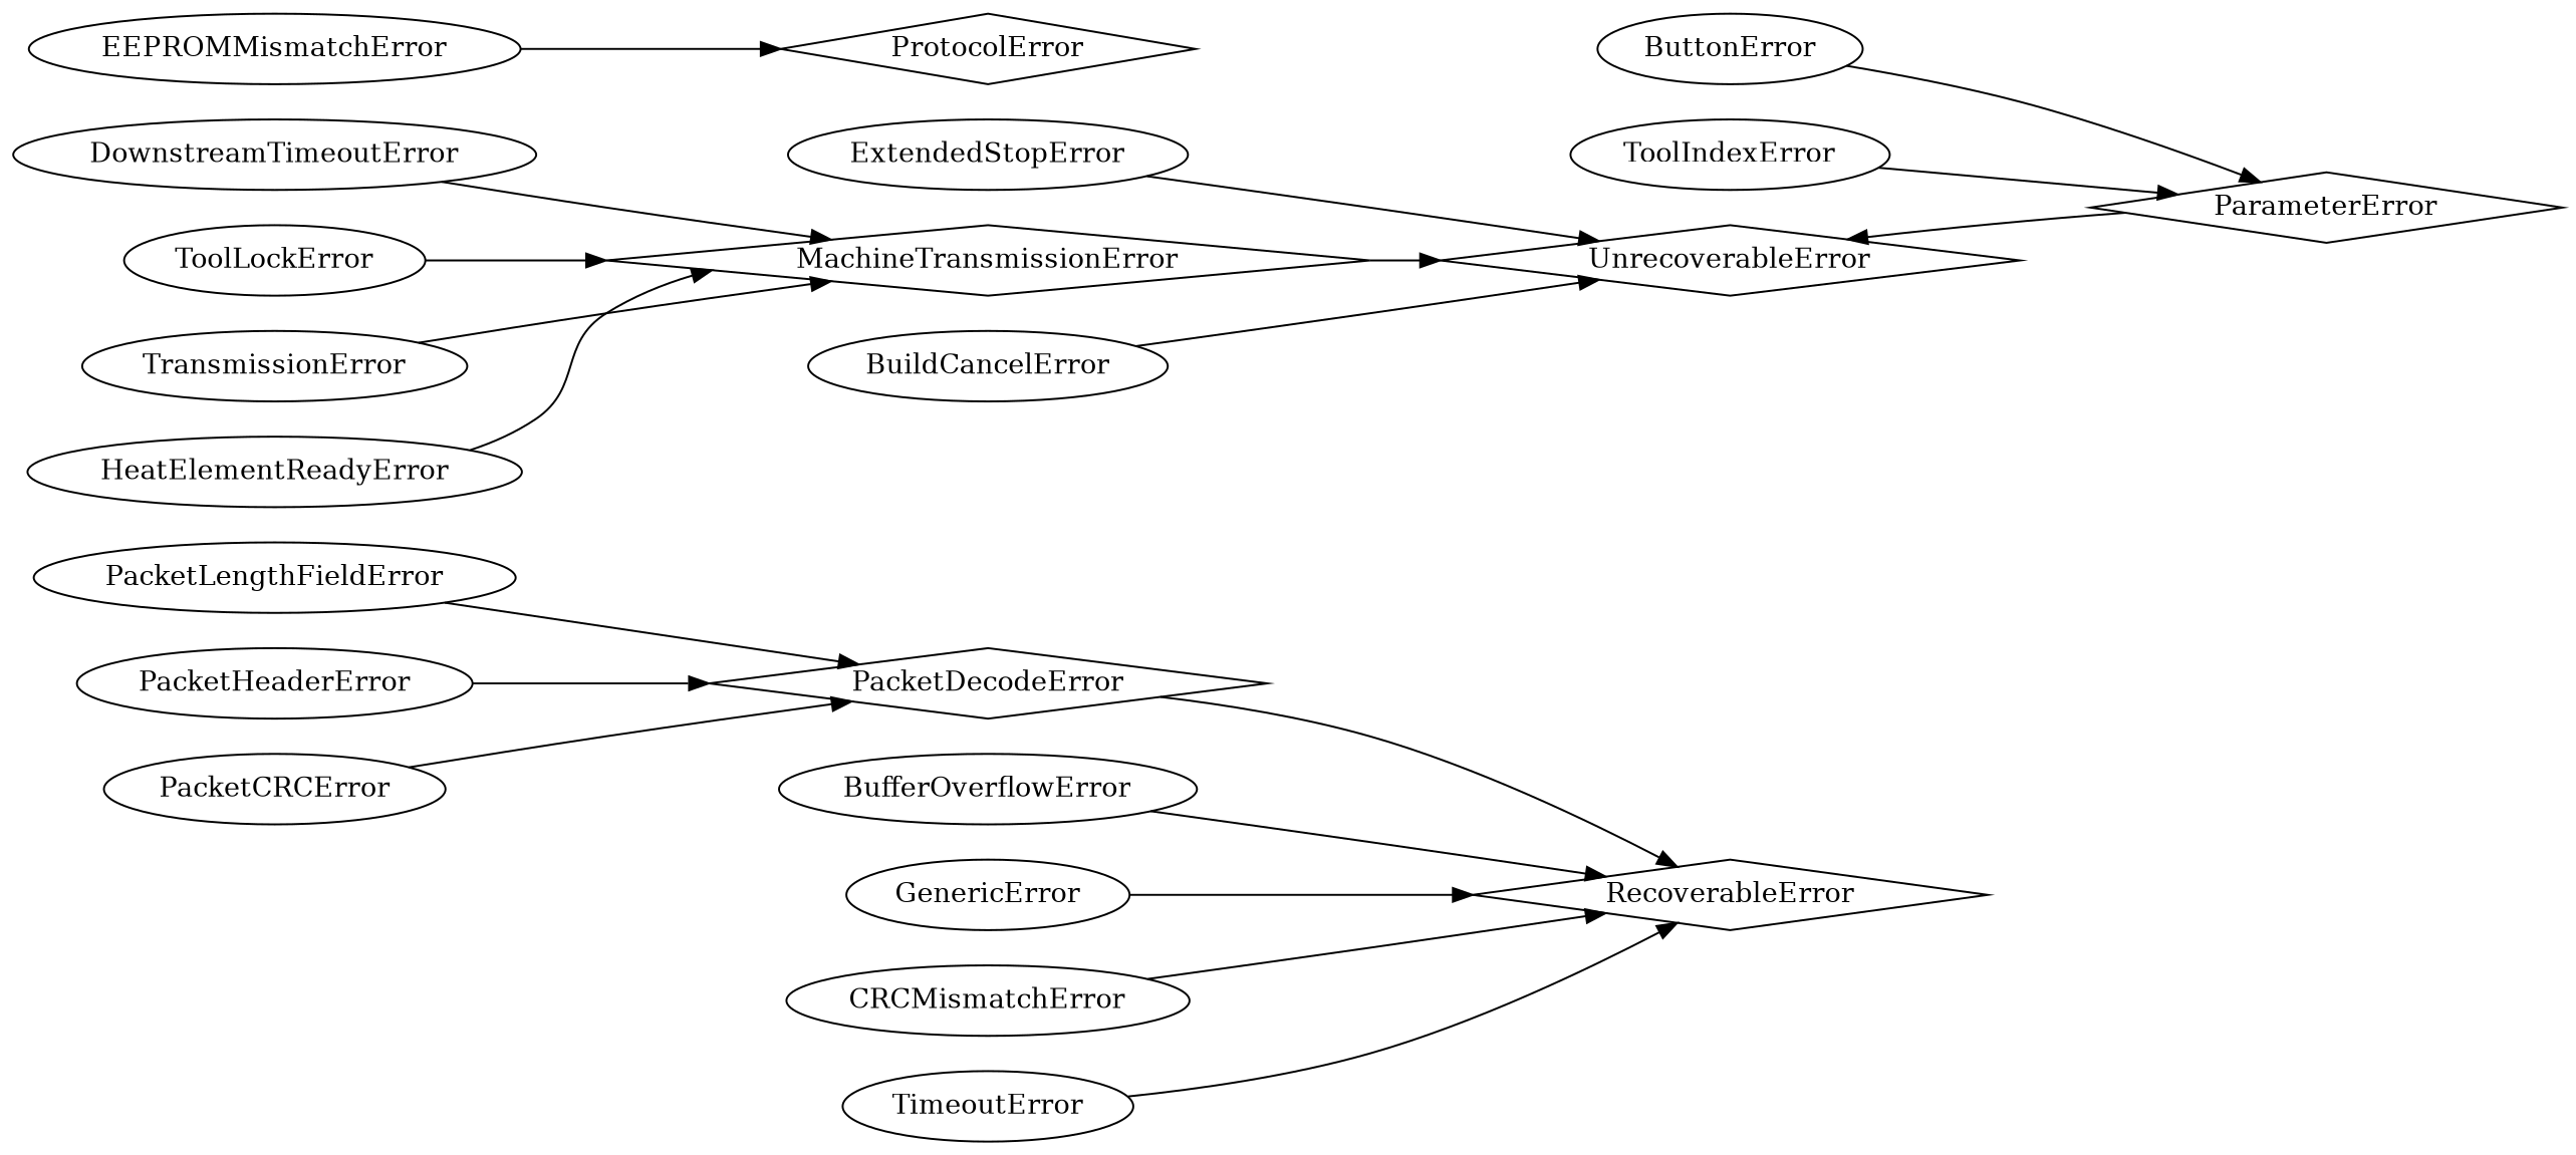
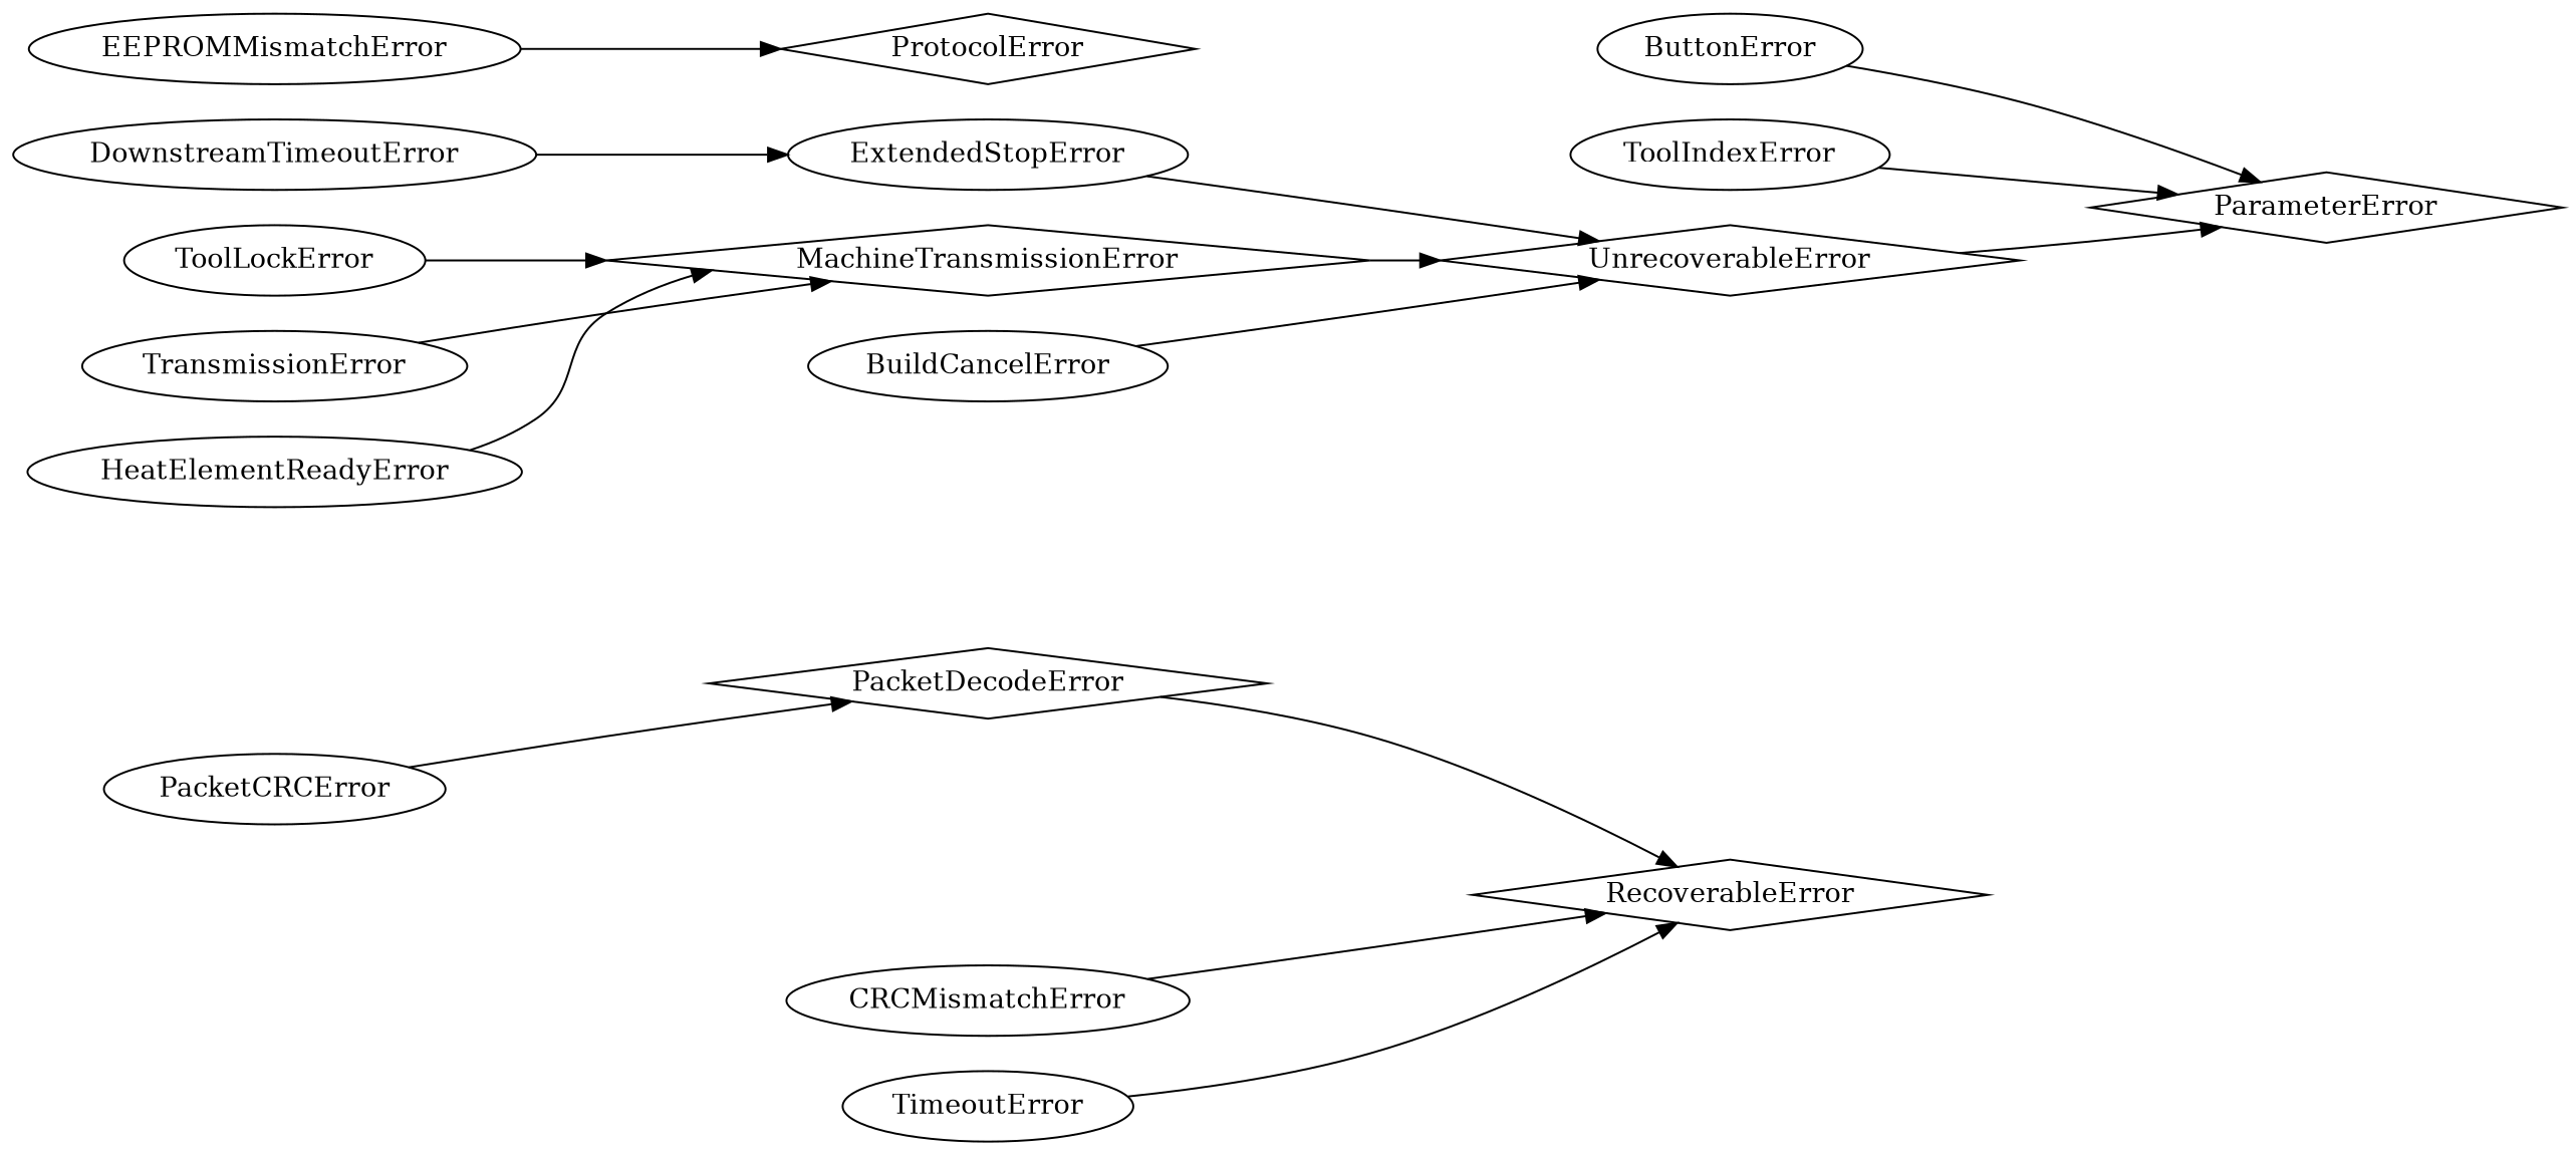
  digraph {
    rankdir=LR
    edge [fontcolor=Red fontsize=16]
    RecoverableError [shape=diamond]
    UnrecoverableError [shape=diamond]
    PacketDecodeError [shape=diamond]
    ProtocolError [shape=diamond]
    ParameterError [shape=diamond]
    MachineTransmissionError [shape=diamond]
-   BufferOverflowError
-   GenericError
    CRCMismatchError
    BuildCancelError
    TimeoutError
    DownstreamTimeoutError
    ToolLockError
    TransmissionError
-   PacketLengthFieldError
-   PacketHeaderError
    PacketCRCError
    HeatElementReadyError
    EEPROMMismatchError
    ButtonError
    ToolIndexError
    ExtendedStopError
    PacketDecodeError -> RecoverableError
-   ParameterError -> UnrecoverableError
+   UnrecoverableError -> ParameterError
    MachineTransmissionError -> UnrecoverableError
-   BufferOverflowError -> RecoverableError
-   GenericError -> RecoverableError
    CRCMismatchError -> RecoverableError
    BuildCancelError -> UnrecoverableError
    TimeoutError -> RecoverableError
-   DownstreamTimeoutError -> MachineTransmissionError
+   DownstreamTimeoutError -> ExtendedStopError
    ToolLockError -> MachineTransmissionError
    TransmissionError -> MachineTransmissionError
-   PacketLengthFieldError -> PacketDecodeError
-   PacketHeaderError -> PacketDecodeError
    PacketCRCError -> PacketDecodeError
    HeatElementReadyError -> MachineTransmissionError
    EEPROMMismatchError -> ProtocolError
    ButtonError -> ParameterError
    ToolIndexError -> ParameterError
    ExtendedStopError -> UnrecoverableError
  }
